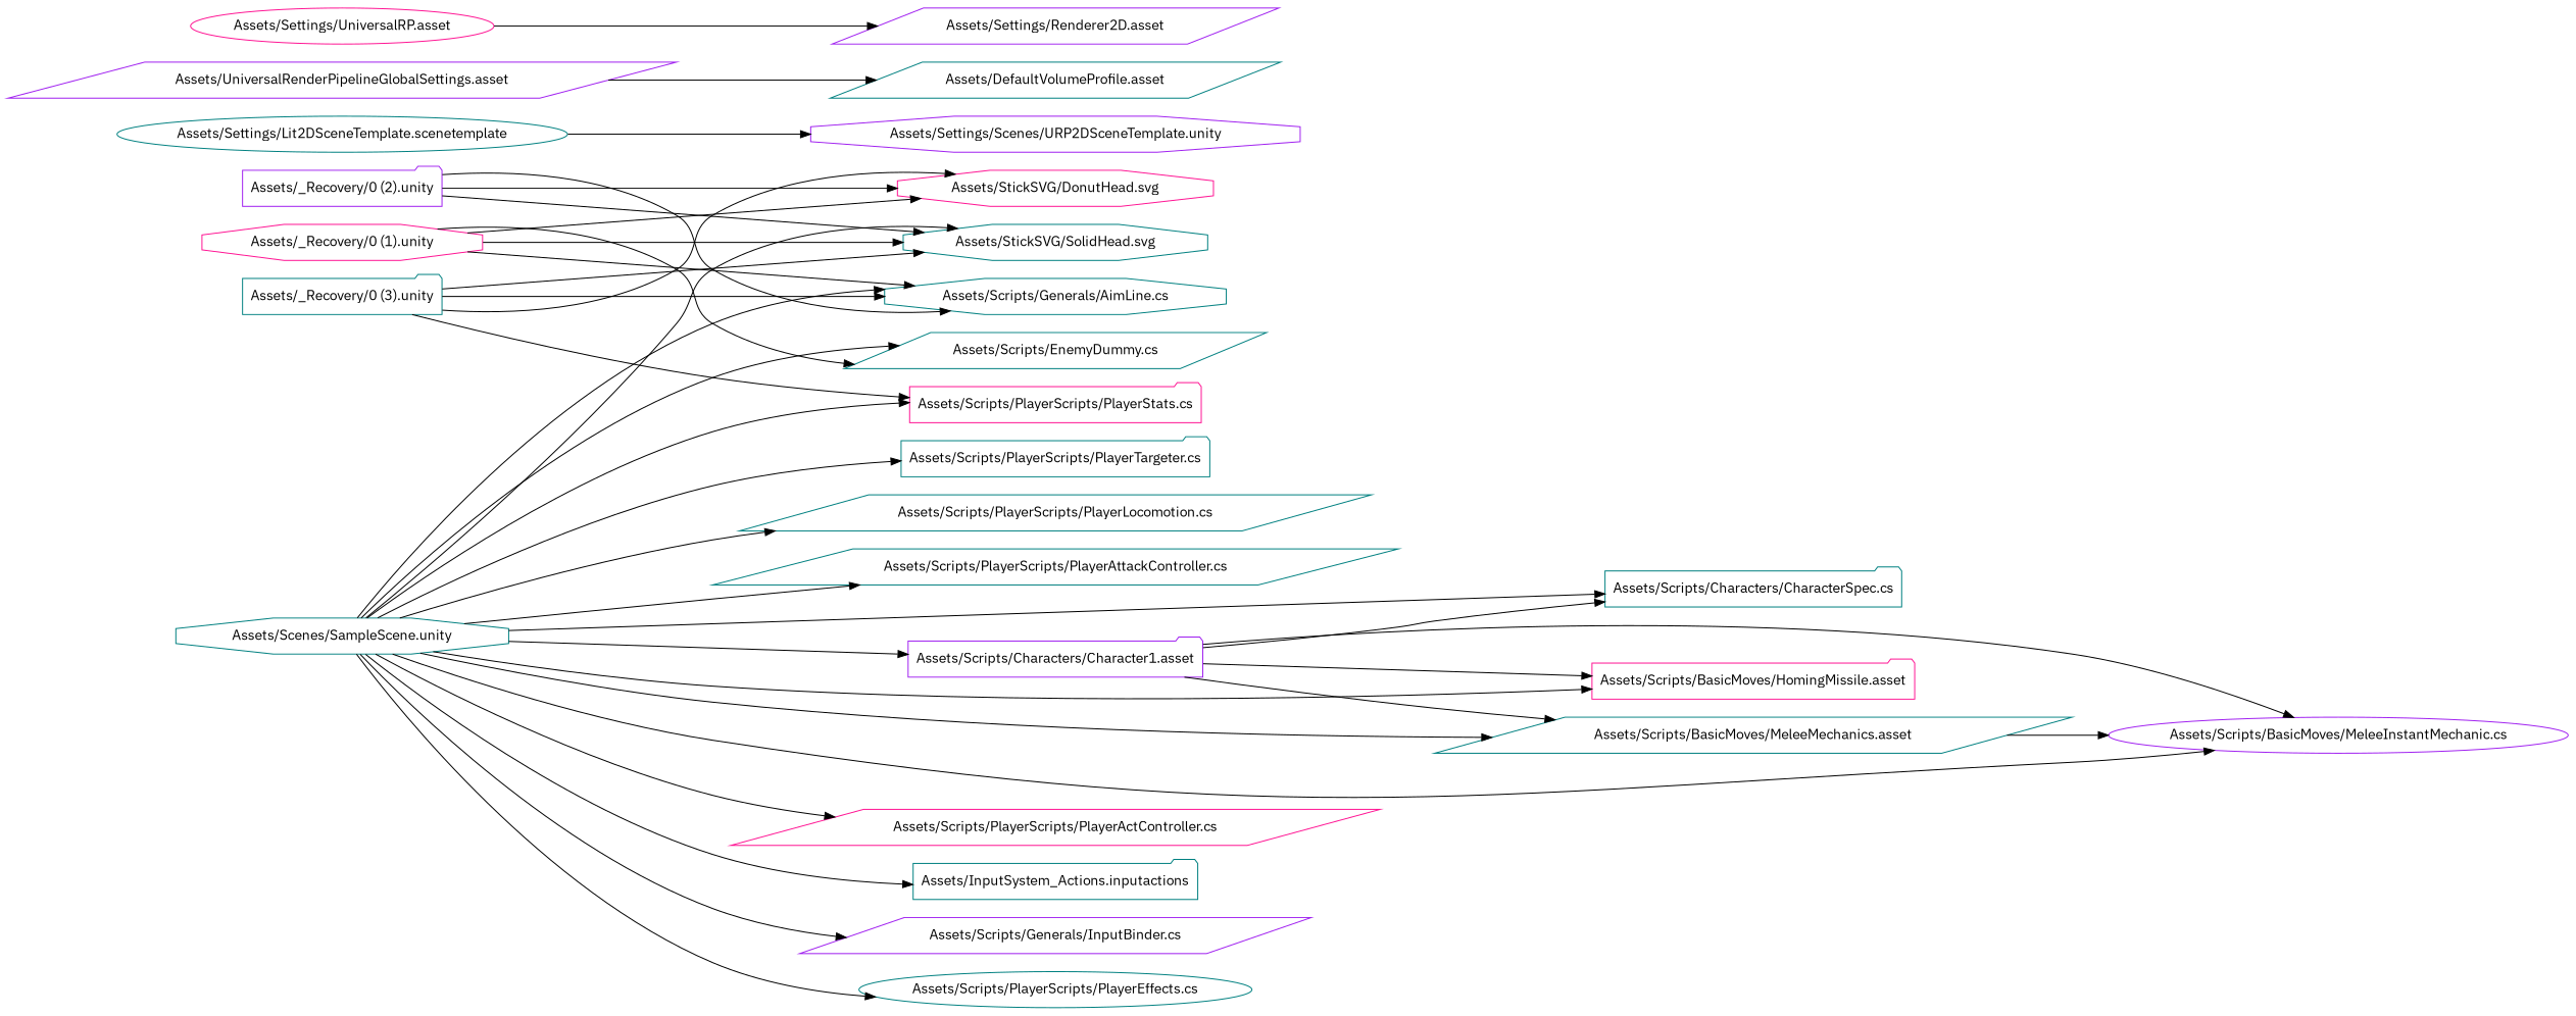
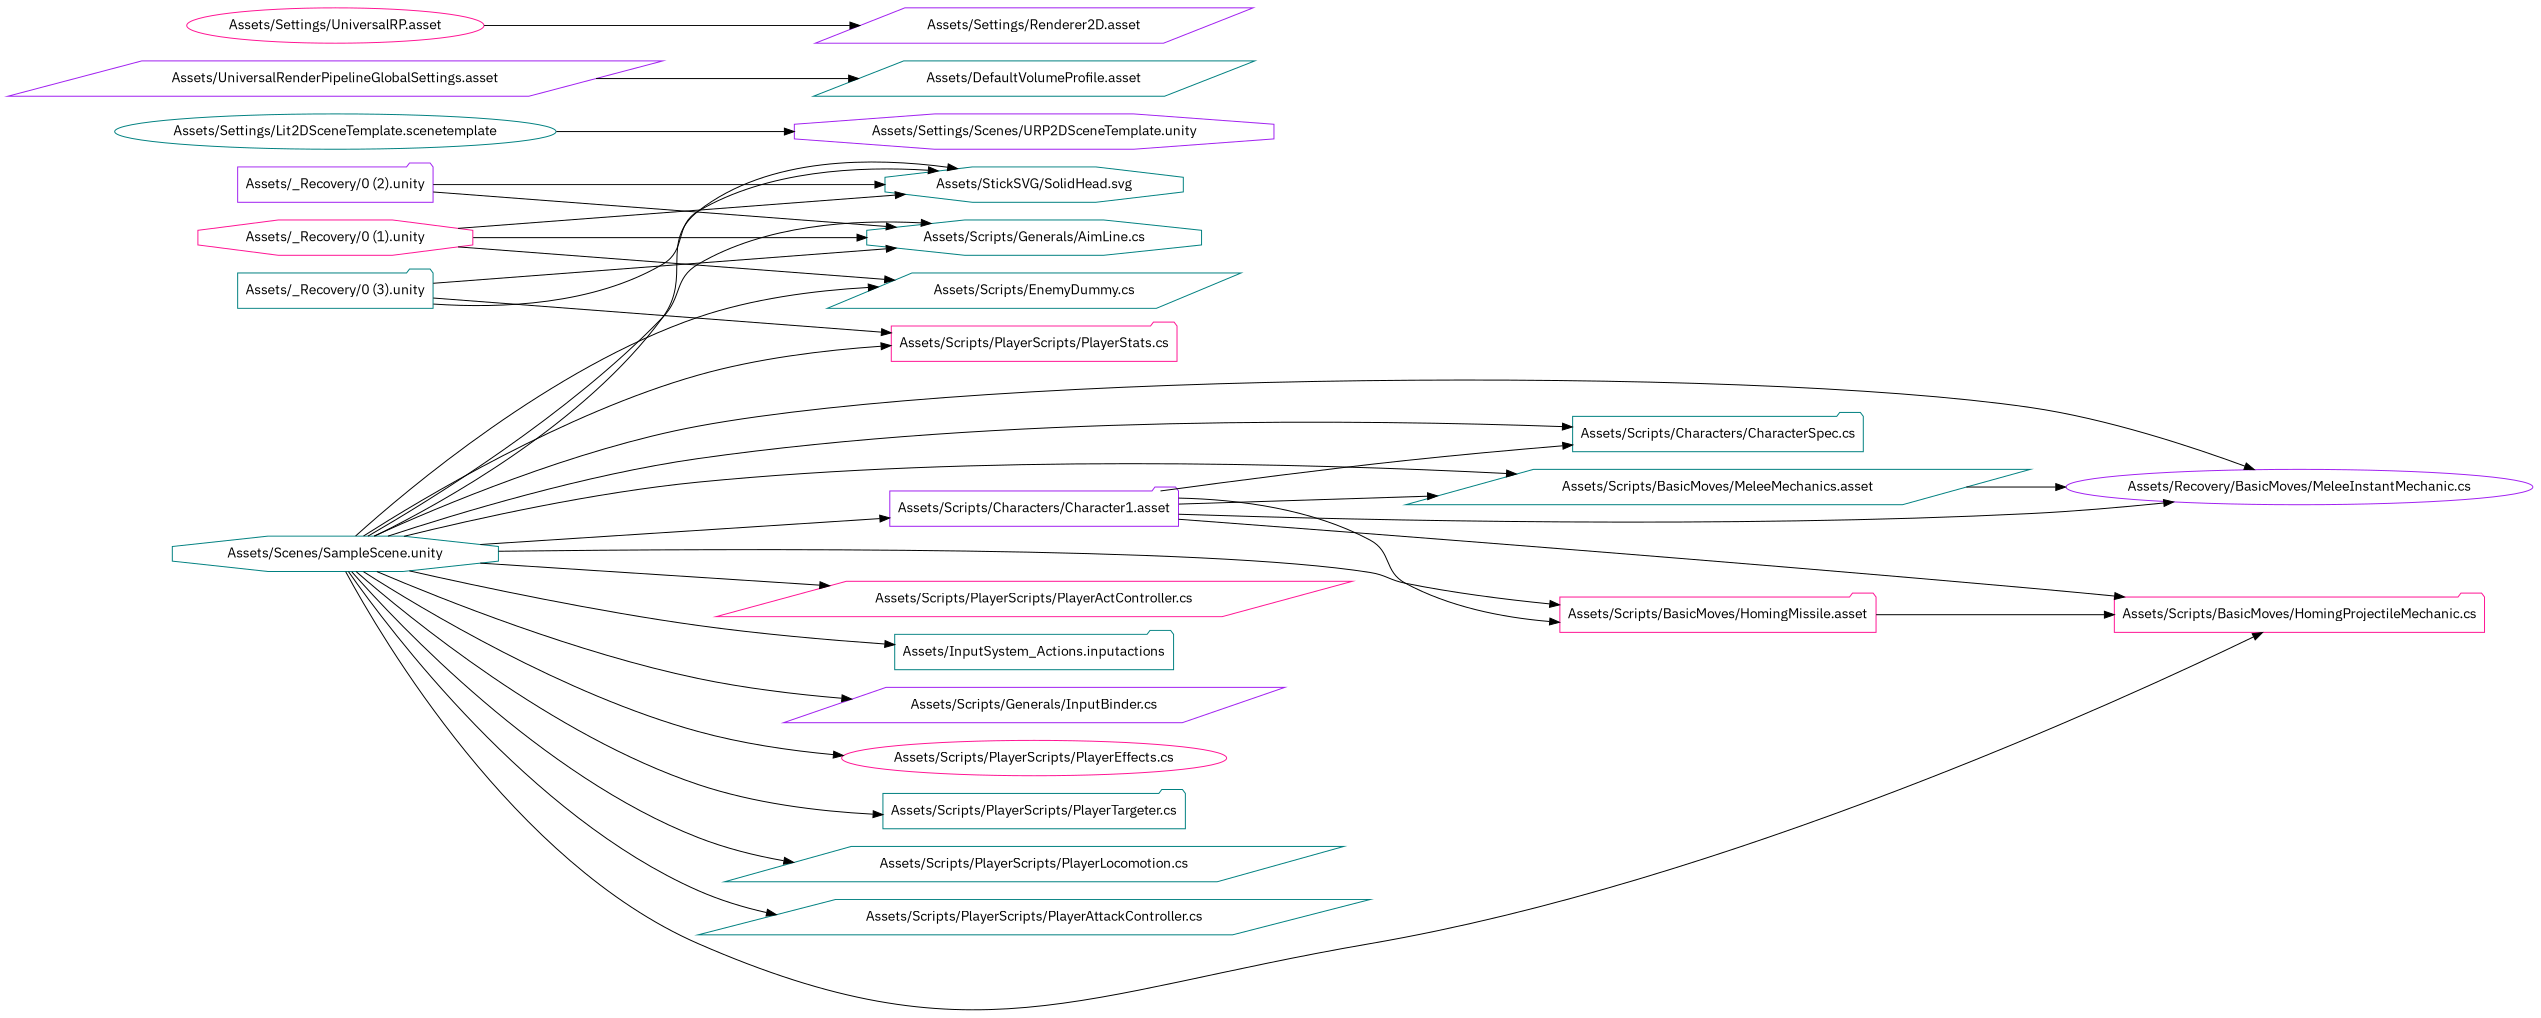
  digraph {
    fontname="IBM Plex Sans"
    rankdir=LR
    node [color=teal fontname="IBM Plex Sans" shape=parallelogram]
    edge [fontname="IBM Plex Sans"]
    "Assets/_Recovery/0 (1).unity" [color=deeppink shape=octagon]
    "Assets/Scripts/EnemyDummy.cs"
    "Assets/Scripts/Generals/AimLine.cs" [shape=octagon]
-   "Assets/StickSVG/DonutHead.svg" [color=deeppink shape=octagon]
    "Assets/StickSVG/SolidHead.svg" [shape=octagon]
    "Assets/Settings/Lit2DSceneTemplate.scenetemplate" [shape=ellipse]
    "Assets/Settings/Scenes/URP2DSceneTemplate.unity" [color=purple shape=octagon]
    "Assets/UniversalRenderPipelineGlobalSettings.asset" [color=purple]
    "Assets/DefaultVolumeProfile.asset"
    "Assets/_Recovery/0 (2).unity" [color=purple shape=folder]
    "Assets/Settings/UniversalRP.asset" [color=deeppink shape=ellipse]
    "Assets/Settings/Renderer2D.asset" [color=purple]
    "Assets/Scenes/SampleScene.unity" [shape=octagon]
    "Assets/Scripts/PlayerScripts/PlayerStats.cs" [color=deeppink shape=folder]
    "Assets/Scripts/Characters/CharacterSpec.cs" [shape=folder]
    "Assets/Scripts/PlayerScripts/PlayerActController.cs" [color=deeppink]
    "Assets/Scripts/BasicMoves/HomingMissile.asset" [color=deeppink shape=folder]
-   "Assets/Scripts/BasicMoves/MeleeInstantMechanic.cs" [color=purple shape=ellipse]
+   "Assets/Scripts/BasicMoves/MeleeInstantMechanic.cs" [color=purple shape=ellipse label="Assets/Recovery/BasicMoves/MeleeInstantMechanic.cs"]
    "Assets/InputSystem_Actions.inputactions" [shape=folder]
+   "Assets/Scripts/BasicMoves/HomingProjectileMechanic.cs" [color=deeppink shape=folder]
    "Assets/Scripts/Characters/Character1.asset" [color=purple shape=folder]
    "Assets/Scripts/Generals/InputBinder.cs" [color=purple]
    "Assets/Scripts/BasicMoves/MeleeMechanics.asset"
-   "Assets/Scripts/PlayerScripts/PlayerEffects.cs" [shape=ellipse]
+   "Assets/Scripts/PlayerScripts/PlayerEffects.cs" [color=deeppink shape=ellipse]
    "Assets/Scripts/PlayerScripts/PlayerTargeter.cs" [shape=folder]
    "Assets/Scripts/PlayerScripts/PlayerLocomotion.cs"
    "Assets/Scripts/PlayerScripts/PlayerAttackController.cs"
    "Assets/_Recovery/0 (3).unity" [shape=folder]
    "Assets/_Recovery/0 (1).unity" -> "Assets/Scripts/EnemyDummy.cs"
    "Assets/_Recovery/0 (1).unity" -> "Assets/Scripts/Generals/AimLine.cs"
-   "Assets/_Recovery/0 (1).unity" -> "Assets/StickSVG/DonutHead.svg"
    "Assets/_Recovery/0 (1).unity" -> "Assets/StickSVG/SolidHead.svg"
    "Assets/Settings/Lit2DSceneTemplate.scenetemplate" -> "Assets/Settings/Scenes/URP2DSceneTemplate.unity"
    "Assets/UniversalRenderPipelineGlobalSettings.asset" -> "Assets/DefaultVolumeProfile.asset"
    "Assets/_Recovery/0 (2).unity" -> "Assets/Scripts/Generals/AimLine.cs"
-   "Assets/_Recovery/0 (2).unity" -> "Assets/StickSVG/DonutHead.svg"
    "Assets/_Recovery/0 (2).unity" -> "Assets/StickSVG/SolidHead.svg"
    "Assets/Settings/UniversalRP.asset" -> "Assets/Settings/Renderer2D.asset"
    "Assets/Scenes/SampleScene.unity" -> "Assets/Scripts/EnemyDummy.cs"
    "Assets/Scenes/SampleScene.unity" -> "Assets/Scripts/Generals/AimLine.cs"
    "Assets/Scenes/SampleScene.unity" -> "Assets/StickSVG/SolidHead.svg"
    "Assets/Scenes/SampleScene.unity" -> "Assets/Scripts/PlayerScripts/PlayerStats.cs"
    "Assets/Scenes/SampleScene.unity" -> "Assets/Scripts/Characters/CharacterSpec.cs"
    "Assets/Scenes/SampleScene.unity" -> "Assets/Scripts/PlayerScripts/PlayerActController.cs"
    "Assets/Scenes/SampleScene.unity" -> "Assets/Scripts/BasicMoves/HomingMissile.asset"
    "Assets/Scenes/SampleScene.unity" -> "Assets/Scripts/BasicMoves/MeleeInstantMechanic.cs"
    "Assets/Scenes/SampleScene.unity" -> "Assets/InputSystem_Actions.inputactions"
+   "Assets/Scenes/SampleScene.unity" -> "Assets/Scripts/BasicMoves/HomingProjectileMechanic.cs"
    "Assets/Scenes/SampleScene.unity" -> "Assets/Scripts/Characters/Character1.asset"
    "Assets/Scenes/SampleScene.unity" -> "Assets/Scripts/Generals/InputBinder.cs"
    "Assets/Scenes/SampleScene.unity" -> "Assets/Scripts/BasicMoves/MeleeMechanics.asset"
    "Assets/Scenes/SampleScene.unity" -> "Assets/Scripts/PlayerScripts/PlayerEffects.cs"
    "Assets/Scenes/SampleScene.unity" -> "Assets/Scripts/PlayerScripts/PlayerTargeter.cs"
    "Assets/Scenes/SampleScene.unity" -> "Assets/Scripts/PlayerScripts/PlayerLocomotion.cs"
    "Assets/Scenes/SampleScene.unity" -> "Assets/Scripts/PlayerScripts/PlayerAttackController.cs"
+   "Assets/Scripts/BasicMoves/HomingMissile.asset" -> "Assets/Scripts/BasicMoves/HomingProjectileMechanic.cs"
    "Assets/Scripts/Characters/Character1.asset" -> "Assets/Scripts/Characters/CharacterSpec.cs"
    "Assets/Scripts/Characters/Character1.asset" -> "Assets/Scripts/BasicMoves/HomingMissile.asset"
    "Assets/Scripts/Characters/Character1.asset" -> "Assets/Scripts/BasicMoves/MeleeInstantMechanic.cs"
+   "Assets/Scripts/Characters/Character1.asset" -> "Assets/Scripts/BasicMoves/HomingProjectileMechanic.cs"
    "Assets/Scripts/Characters/Character1.asset" -> "Assets/Scripts/BasicMoves/MeleeMechanics.asset"
    "Assets/Scripts/BasicMoves/MeleeMechanics.asset" -> "Assets/Scripts/BasicMoves/MeleeInstantMechanic.cs"
    "Assets/_Recovery/0 (3).unity" -> "Assets/Scripts/Generals/AimLine.cs"
-   "Assets/_Recovery/0 (3).unity" -> "Assets/StickSVG/DonutHead.svg"
    "Assets/_Recovery/0 (3).unity" -> "Assets/StickSVG/SolidHead.svg"
    "Assets/_Recovery/0 (3).unity" -> "Assets/Scripts/PlayerScripts/PlayerStats.cs"
  }
